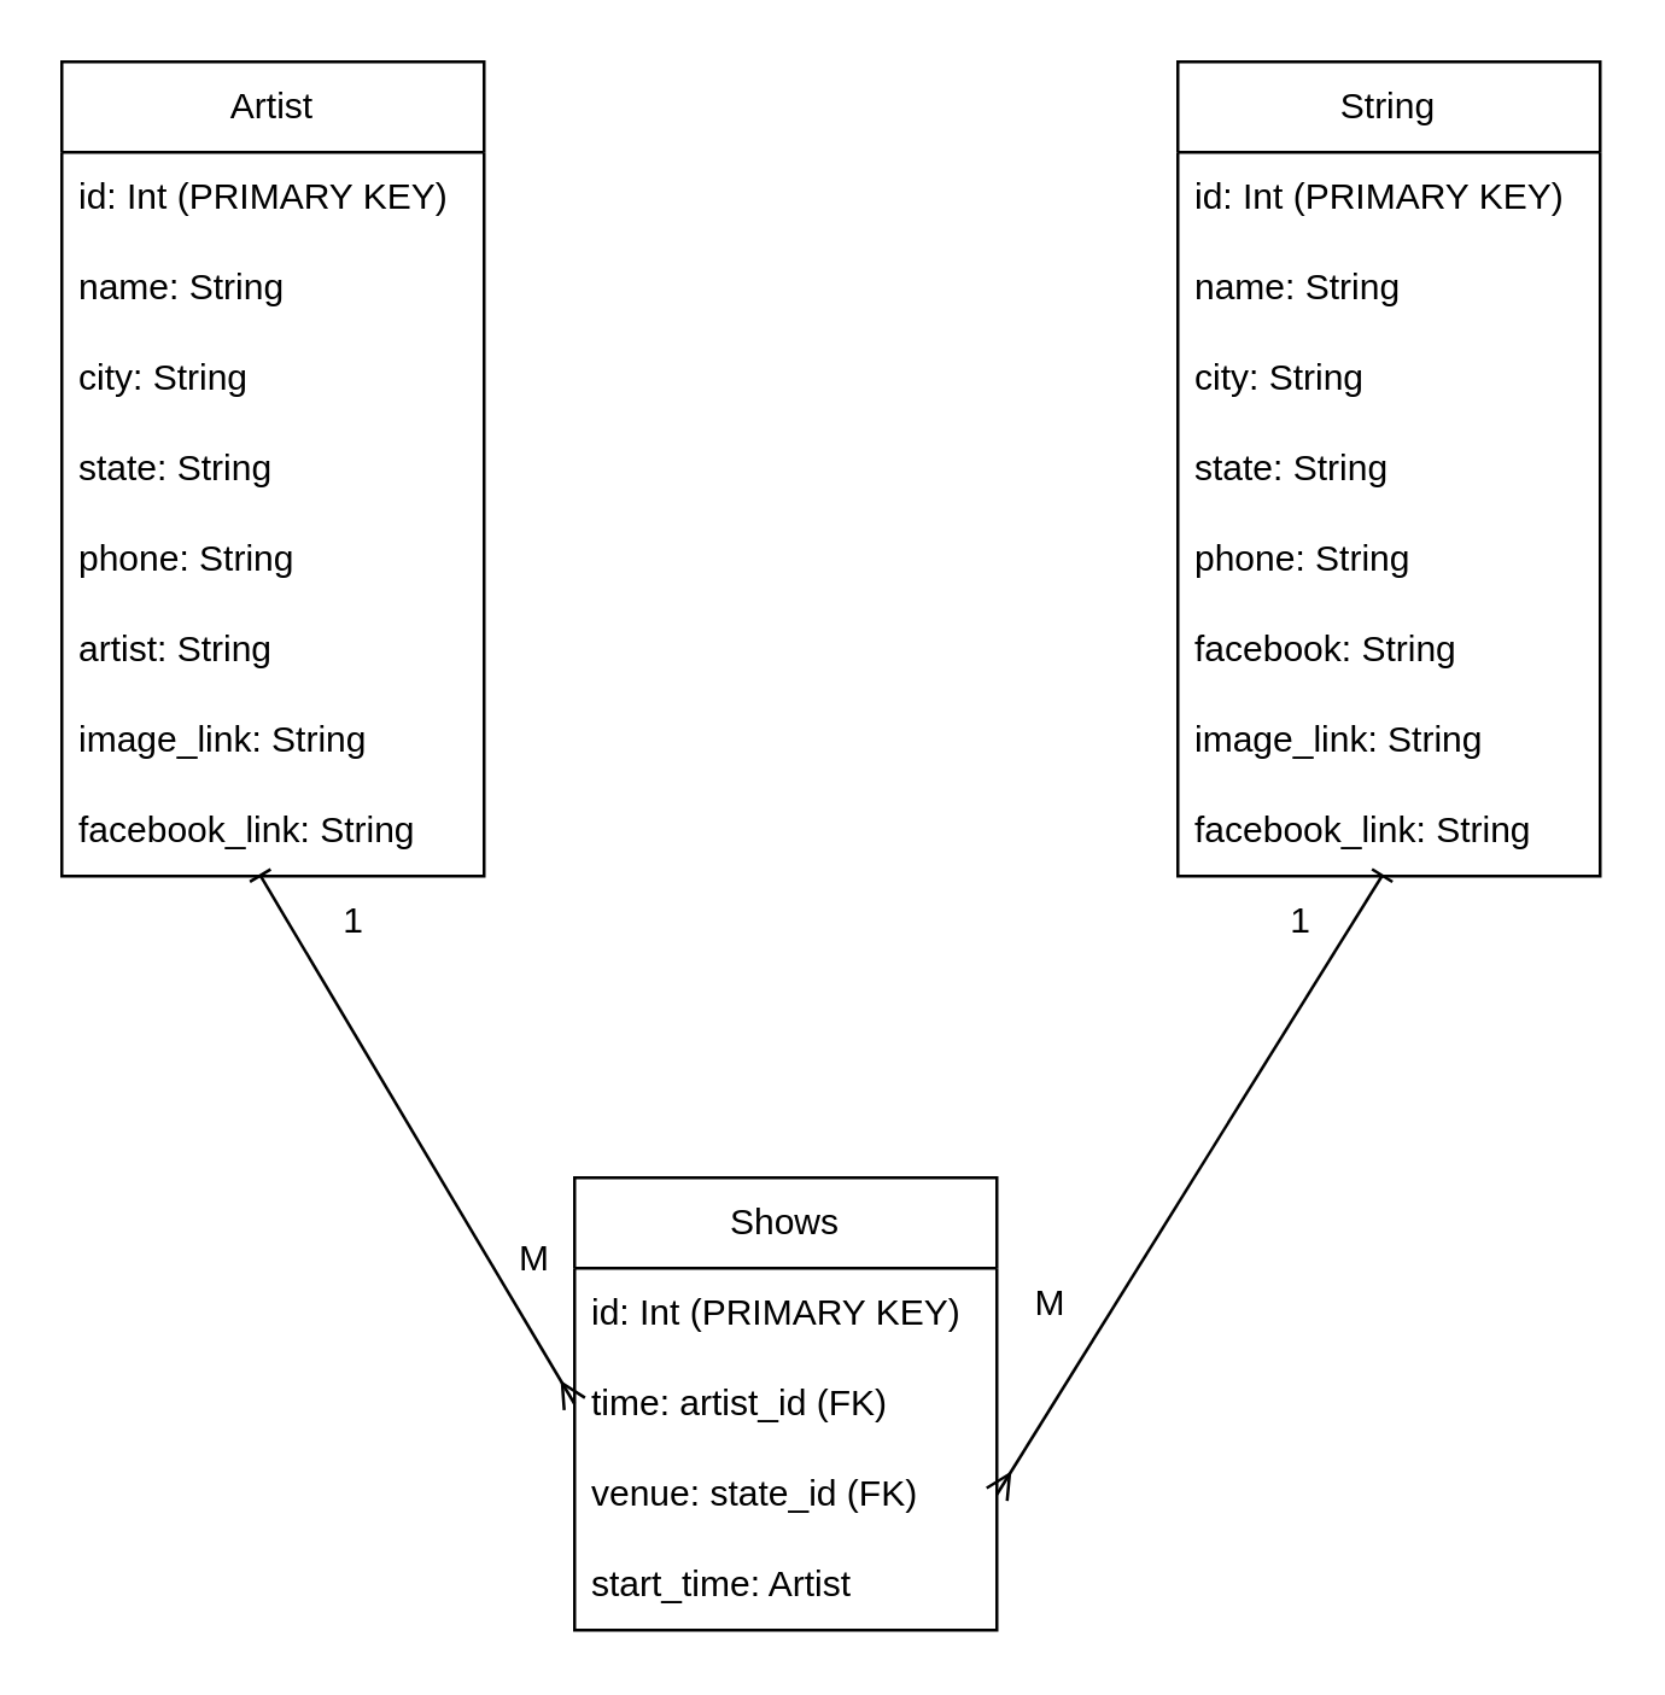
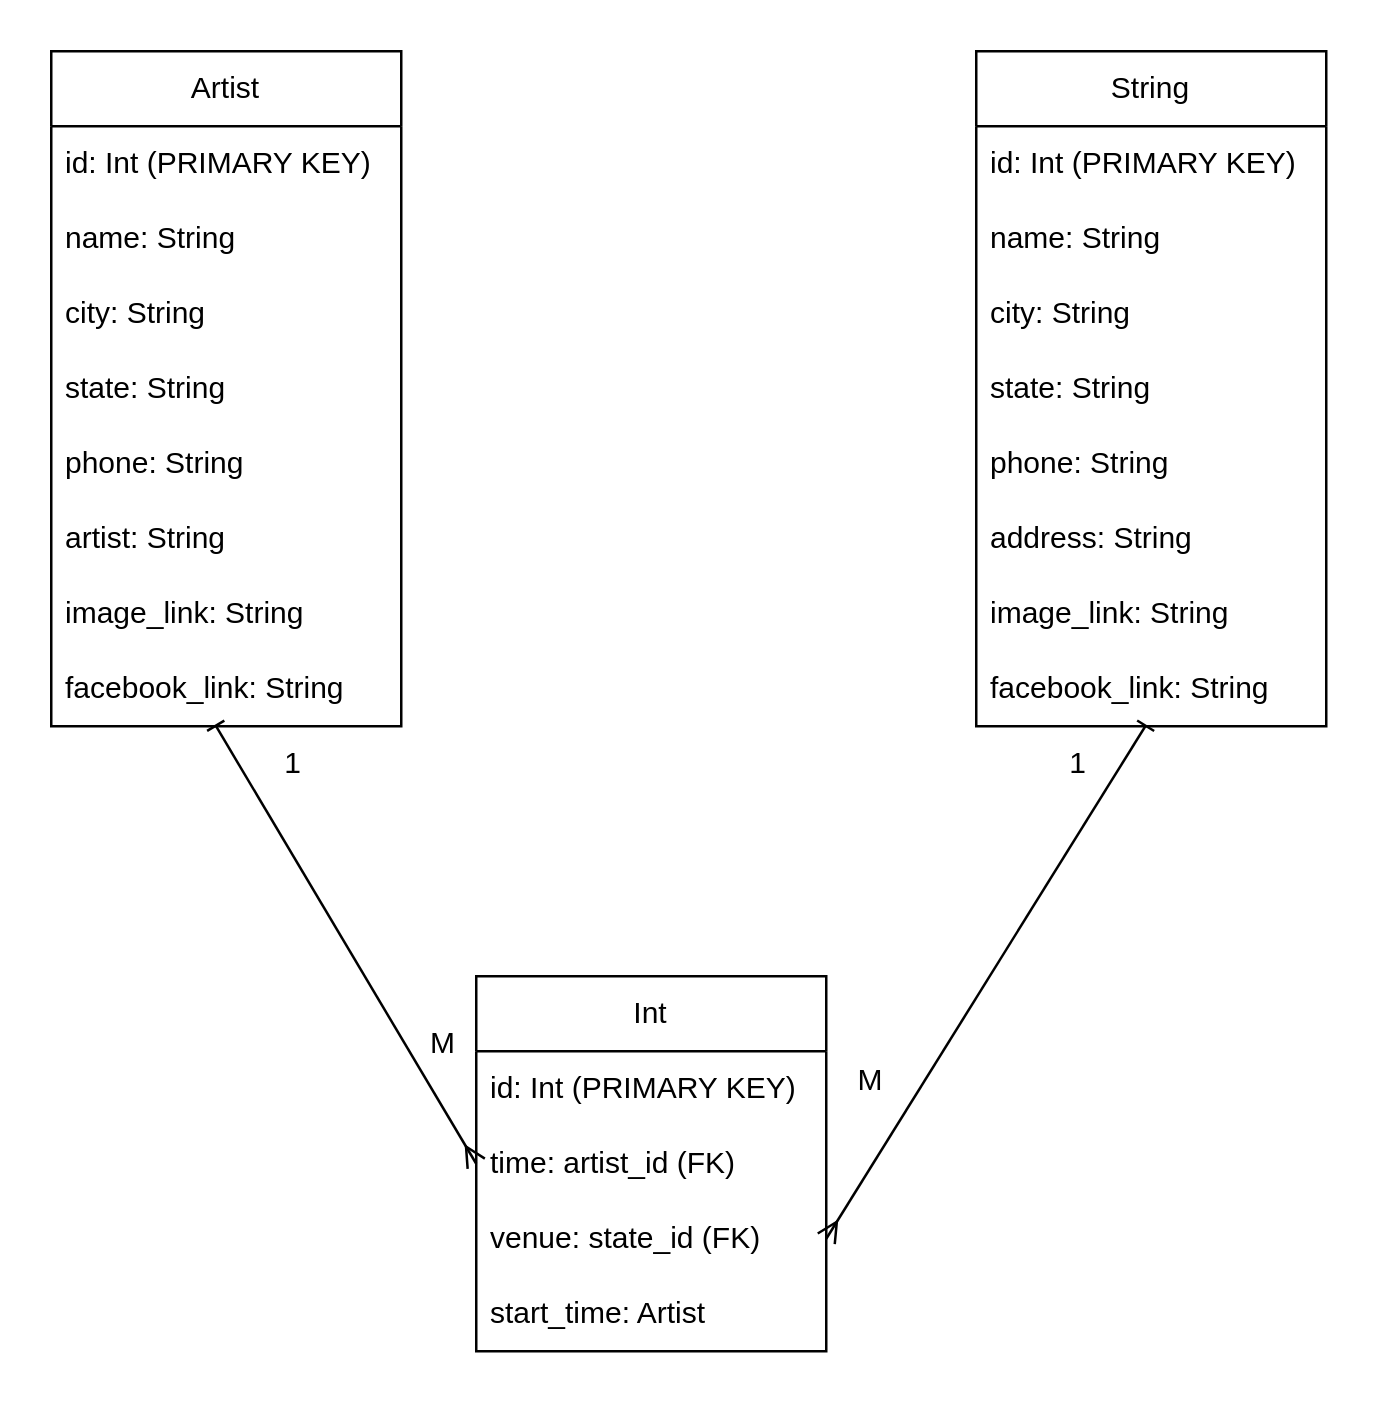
  <mxCell id="0" />
  <mxCell id="1" parent="0" />
  <mxCell id="2" value="Artist" style="swimlane;fontStyle=0;childLayout=stackLayout;horizontal=1;startSize=30;horizontalStack=0;resizeParent=1;resizeParentMax=0;resizeLast=0;collapsible=1;marginBottom=0;whiteSpace=wrap;html=1;" parent="1" vertex="1"><mxGeometry x="20" y="20" width="140" height="270" as="geometry" /></mxCell>
  <mxCell id="3" value="id: Int (PRIMARY KEY)" style="text;strokeColor=none;fillColor=none;align=left;verticalAlign=middle;spacingLeft=4;spacingRight=4;overflow=hidden;points=[[0,0.5],[1,0.5]];portConstraint=eastwest;rotatable=0;whiteSpace=wrap;html=1;" parent="2" vertex="1"><mxGeometry y="30" width="140" height="30" as="geometry" /></mxCell>
  <mxCell id="4" value="name: String" style="text;strokeColor=none;fillColor=none;align=left;verticalAlign=middle;spacingLeft=4;spacingRight=4;overflow=hidden;points=[[0,0.5],[1,0.5]];portConstraint=eastwest;rotatable=0;whiteSpace=wrap;html=1;" parent="2" vertex="1"><mxGeometry y="60" width="140" height="30" as="geometry" /></mxCell>
  <mxCell id="5" value="city: String" style="text;strokeColor=none;fillColor=none;align=left;verticalAlign=middle;spacingLeft=4;spacingRight=4;overflow=hidden;points=[[0,0.5],[1,0.5]];portConstraint=eastwest;rotatable=0;whiteSpace=wrap;html=1;" parent="2" vertex="1"><mxGeometry y="90" width="140" height="30" as="geometry" /></mxCell>
  <mxCell id="6" value="state: String&lt;span style=&quot;white-space: pre;&quot;&gt;&#09;&lt;/span&gt;" style="text;strokeColor=none;fillColor=none;align=left;verticalAlign=middle;spacingLeft=4;spacingRight=4;overflow=hidden;points=[[0,0.5],[1,0.5]];portConstraint=eastwest;rotatable=0;whiteSpace=wrap;html=1;" parent="2" vertex="1"><mxGeometry y="120" width="140" height="30" as="geometry" /></mxCell>
  <mxCell id="7" value="phone: String" style="text;strokeColor=none;fillColor=none;align=left;verticalAlign=middle;spacingLeft=4;spacingRight=4;overflow=hidden;points=[[0,0.5],[1,0.5]];portConstraint=eastwest;rotatable=0;whiteSpace=wrap;html=1;" parent="2" vertex="1"><mxGeometry y="150" width="140" height="30" as="geometry" /></mxCell>
  <mxCell id="8" value="artist: String" style="text;strokeColor=none;fillColor=none;align=left;verticalAlign=middle;spacingLeft=4;spacingRight=4;overflow=hidden;points=[[0,0.5],[1,0.5]];portConstraint=eastwest;rotatable=0;whiteSpace=wrap;html=1;" parent="2" vertex="1"><mxGeometry y="180" width="140" height="30" as="geometry" /></mxCell>
  <mxCell id="9" value="image_link: String" style="text;strokeColor=none;fillColor=none;align=left;verticalAlign=middle;spacingLeft=4;spacingRight=4;overflow=hidden;points=[[0,0.5],[1,0.5]];portConstraint=eastwest;rotatable=0;whiteSpace=wrap;html=1;" parent="2" vertex="1"><mxGeometry y="210" width="140" height="30" as="geometry" /></mxCell>
  <mxCell id="10" value="facebook_link: String" style="text;strokeColor=none;fillColor=none;align=left;verticalAlign=middle;spacingLeft=4;spacingRight=4;overflow=hidden;points=[[0,0.5],[1,0.5]];portConstraint=eastwest;rotatable=0;whiteSpace=wrap;html=1;" parent="2" vertex="1"><mxGeometry y="240" width="140" height="30" as="geometry" /></mxCell>
  <mxCell id="11" value="String" style="swimlane;fontStyle=0;childLayout=stackLayout;horizontal=1;startSize=30;horizontalStack=0;resizeParent=1;resizeParentMax=0;resizeLast=0;collapsible=1;marginBottom=0;whiteSpace=wrap;html=1;" parent="1" vertex="1"><mxGeometry x="390" y="20" width="140" height="270" as="geometry" /></mxCell>
  <mxCell id="12" value="id: Int (PRIMARY KEY)" style="text;strokeColor=none;fillColor=none;align=left;verticalAlign=middle;spacingLeft=4;spacingRight=4;overflow=hidden;points=[[0,0.5],[1,0.5]];portConstraint=eastwest;rotatable=0;whiteSpace=wrap;html=1;" parent="11" vertex="1"><mxGeometry y="30" width="140" height="30" as="geometry" /></mxCell>
  <mxCell id="13" value="name: String" style="text;strokeColor=none;fillColor=none;align=left;verticalAlign=middle;spacingLeft=4;spacingRight=4;overflow=hidden;points=[[0,0.5],[1,0.5]];portConstraint=eastwest;rotatable=0;whiteSpace=wrap;html=1;" parent="11" vertex="1"><mxGeometry y="60" width="140" height="30" as="geometry" /></mxCell>
  <mxCell id="14" value="city: String" style="text;strokeColor=none;fillColor=none;align=left;verticalAlign=middle;spacingLeft=4;spacingRight=4;overflow=hidden;points=[[0,0.5],[1,0.5]];portConstraint=eastwest;rotatable=0;whiteSpace=wrap;html=1;" parent="11" vertex="1"><mxGeometry y="90" width="140" height="30" as="geometry" /></mxCell>
  <mxCell id="15" value="state: String&lt;span style=&quot;white-space: pre;&quot;&gt;&#09;&lt;/span&gt;" style="text;strokeColor=none;fillColor=none;align=left;verticalAlign=middle;spacingLeft=4;spacingRight=4;overflow=hidden;points=[[0,0.5],[1,0.5]];portConstraint=eastwest;rotatable=0;whiteSpace=wrap;html=1;" parent="11" vertex="1"><mxGeometry y="120" width="140" height="30" as="geometry" /></mxCell>
  <mxCell id="16" value="phone: String" style="text;strokeColor=none;fillColor=none;align=left;verticalAlign=middle;spacingLeft=4;spacingRight=4;overflow=hidden;points=[[0,0.5],[1,0.5]];portConstraint=eastwest;rotatable=0;whiteSpace=wrap;html=1;" parent="11" vertex="1"><mxGeometry y="150" width="140" height="30" as="geometry" /></mxCell>
- <mxCell id="17" value="facebook: String" style="text;strokeColor=none;fillColor=none;align=left;verticalAlign=middle;spacingLeft=4;spacingRight=4;overflow=hidden;points=[[0,0.5],[1,0.5]];portConstraint=eastwest;rotatable=0;whiteSpace=wrap;html=1;" parent="11" vertex="1"><mxGeometry y="180" width="140" height="30" as="geometry" /></mxCell>
+ <mxCell id="17" value="address: String" style="text;strokeColor=none;fillColor=none;align=left;verticalAlign=middle;spacingLeft=4;spacingRight=4;overflow=hidden;points=[[0,0.5],[1,0.5]];portConstraint=eastwest;rotatable=0;whiteSpace=wrap;html=1;" parent="11" vertex="1"><mxGeometry y="180" width="140" height="30" as="geometry" /></mxCell>
  <mxCell id="18" value="image_link: String" style="text;strokeColor=none;fillColor=none;align=left;verticalAlign=middle;spacingLeft=4;spacingRight=4;overflow=hidden;points=[[0,0.5],[1,0.5]];portConstraint=eastwest;rotatable=0;whiteSpace=wrap;html=1;" parent="11" vertex="1"><mxGeometry y="210" width="140" height="30" as="geometry" /></mxCell>
  <mxCell id="19" value="facebook_link: String" style="text;strokeColor=none;fillColor=none;align=left;verticalAlign=middle;spacingLeft=4;spacingRight=4;overflow=hidden;points=[[0,0.5],[1,0.5]];portConstraint=eastwest;rotatable=0;whiteSpace=wrap;html=1;" parent="11" vertex="1"><mxGeometry y="240" width="140" height="30" as="geometry" /></mxCell>
- <mxCell id="20" value="Shows" style="swimlane;fontStyle=0;childLayout=stackLayout;horizontal=1;startSize=30;horizontalStack=0;resizeParent=1;resizeParentMax=0;resizeLast=0;collapsible=1;marginBottom=0;whiteSpace=wrap;html=1;" parent="1" vertex="1"><mxGeometry x="190" y="390" width="140" height="150" as="geometry" /></mxCell>
+ <mxCell id="20" value="Int" style="swimlane;fontStyle=0;childLayout=stackLayout;horizontal=1;startSize=30;horizontalStack=0;resizeParent=1;resizeParentMax=0;resizeLast=0;collapsible=1;marginBottom=0;whiteSpace=wrap;html=1;" parent="1" vertex="1"><mxGeometry x="190" y="390" width="140" height="150" as="geometry" /></mxCell>
  <mxCell id="21" value="id: Int (PRIMARY KEY)" style="text;strokeColor=none;fillColor=none;align=left;verticalAlign=middle;spacingLeft=4;spacingRight=4;overflow=hidden;points=[[0,0.5],[1,0.5]];portConstraint=eastwest;rotatable=0;whiteSpace=wrap;html=1;" parent="20" vertex="1"><mxGeometry y="30" width="140" height="30" as="geometry" /></mxCell>
  <mxCell id="22" value="time: artist_id (FK)" style="text;strokeColor=none;fillColor=none;align=left;verticalAlign=middle;spacingLeft=4;spacingRight=4;overflow=hidden;points=[[0,0.5],[1,0.5]];portConstraint=eastwest;rotatable=0;whiteSpace=wrap;html=1;" parent="20" vertex="1"><mxGeometry y="60" width="140" height="30" as="geometry" /></mxCell>
  <mxCell id="23" value="venue: state_id (FK)" style="text;strokeColor=none;fillColor=none;align=left;verticalAlign=middle;spacingLeft=4;spacingRight=4;overflow=hidden;points=[[0,0.5],[1,0.5]];portConstraint=eastwest;rotatable=0;whiteSpace=wrap;html=1;" parent="20" vertex="1"><mxGeometry y="90" width="140" height="30" as="geometry" /></mxCell>
  <mxCell id="24" value="start_time: Artist" style="text;strokeColor=none;fillColor=none;align=left;verticalAlign=middle;spacingLeft=4;spacingRight=4;overflow=hidden;points=[[0,0.5],[1,0.5]];portConstraint=eastwest;rotatable=0;whiteSpace=wrap;html=1;" parent="20" vertex="1"><mxGeometry y="120" width="140" height="30" as="geometry" /></mxCell>
  <mxCell id="25" value="" style="endArrow=baseDash;startArrow=ERmany;html=1;rounded=0;entryX=0.47;entryY=0.993;entryDx=0;entryDy=0;entryPerimeter=0;exitX=0;exitY=0.5;exitDx=0;exitDy=0;startFill=0;endFill=0;" parent="1" source="22" target="10" edge="1"><mxGeometry width="50" height="50" relative="1" as="geometry"><mxPoint x="-7" y="450" as="sourcePoint" /><mxPoint x="43" y="400" as="targetPoint" /></mxGeometry></mxCell>
  <mxCell id="26" value="" style="endArrow=baseDash;startArrow=ERmany;html=1;rounded=0;exitX=1;exitY=0.5;exitDx=0;exitDy=0;entryX=0.484;entryY=0.993;entryDx=0;entryDy=0;entryPerimeter=0;startFill=0;endFill=0;" parent="1" source="23" target="19" edge="1"><mxGeometry width="50" height="50" relative="1" as="geometry"><mxPoint x="358" y="480" as="sourcePoint" /><mxPoint x="408" y="430" as="targetPoint" /></mxGeometry></mxCell>
  <mxCell id="27" value="1" style="text;html=1;strokeColor=none;fillColor=none;align=center;verticalAlign=middle;whiteSpace=wrap;rounded=0;" parent="1" vertex="1"><mxGeometry x="87" y="290" width="60" height="30" as="geometry" /></mxCell>
  <mxCell id="28" value="M" style="text;html=1;strokeColor=none;fillColor=none;align=center;verticalAlign=middle;whiteSpace=wrap;rounded=0;" parent="1" vertex="1"><mxGeometry x="147" y="402" width="60" height="30" as="geometry" /></mxCell>
  <mxCell id="29" value="1" style="text;html=1;strokeColor=none;fillColor=none;align=center;verticalAlign=middle;whiteSpace=wrap;rounded=0;" parent="1" vertex="1"><mxGeometry x="401" y="290" width="60" height="30" as="geometry" /></mxCell>
  <mxCell id="30" value="M" style="text;html=1;strokeColor=none;fillColor=none;align=center;verticalAlign=middle;whiteSpace=wrap;rounded=0;" parent="1" vertex="1"><mxGeometry x="318" y="417" width="60" height="30" as="geometry" /></mxCell>
